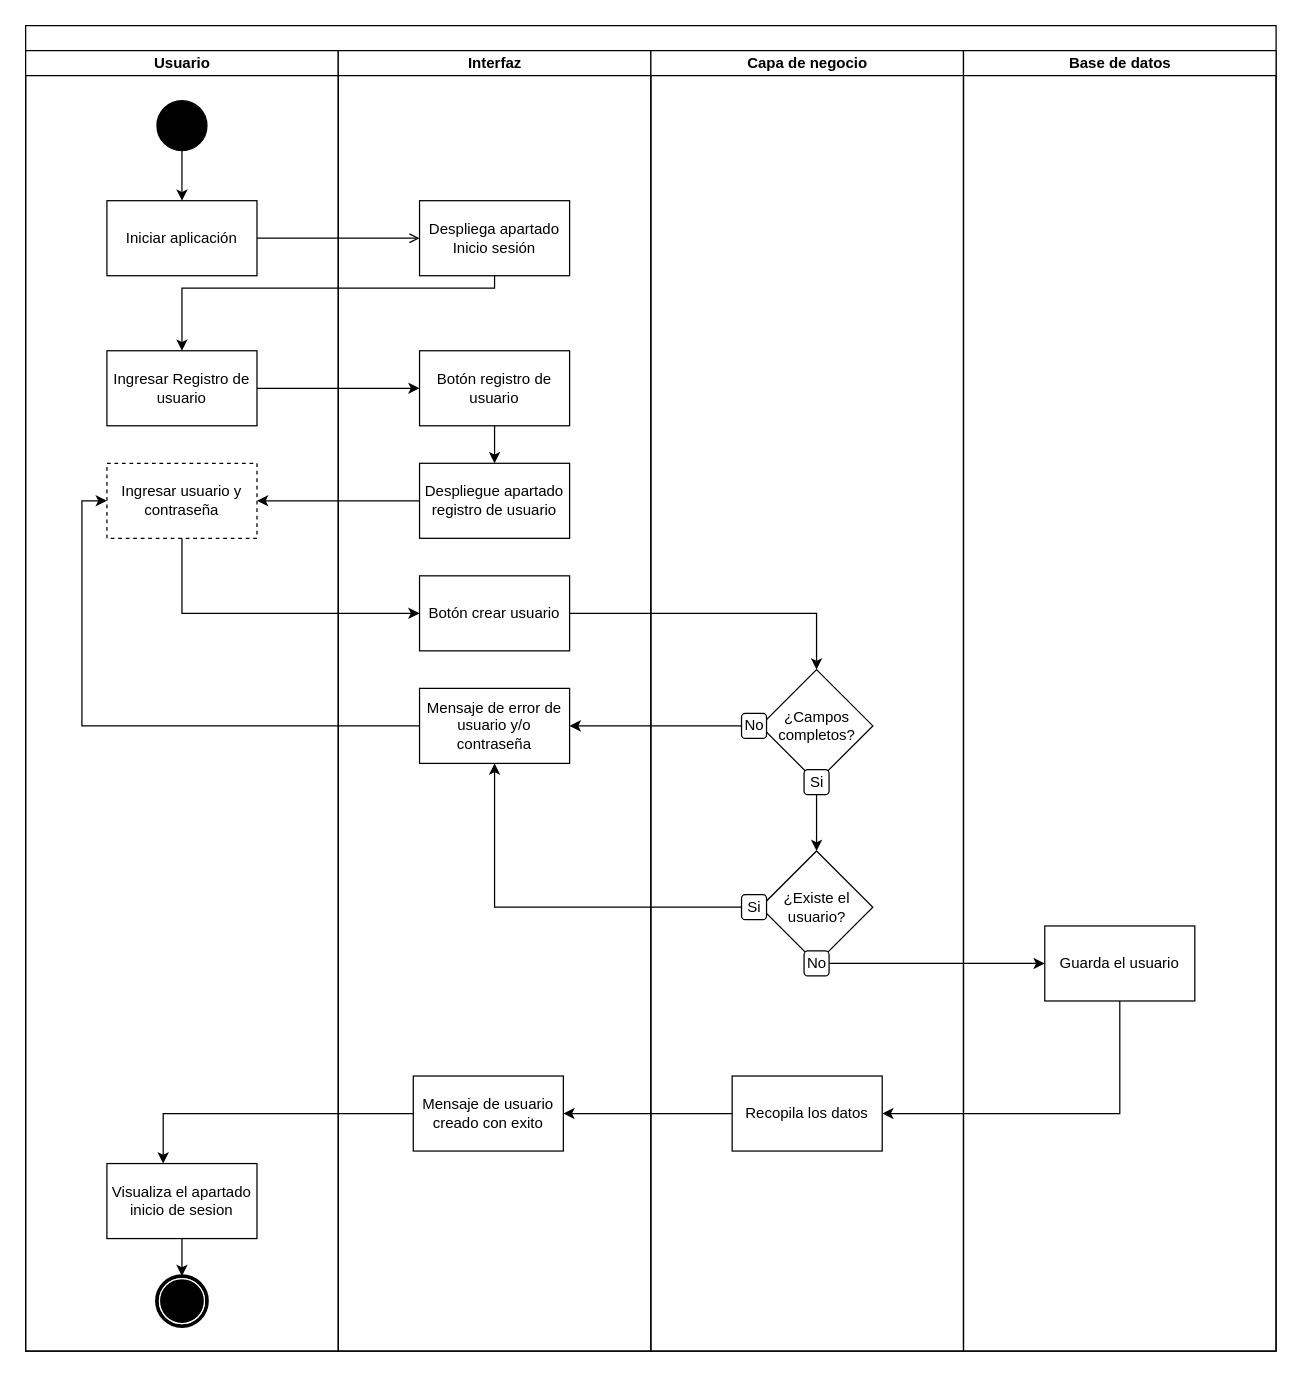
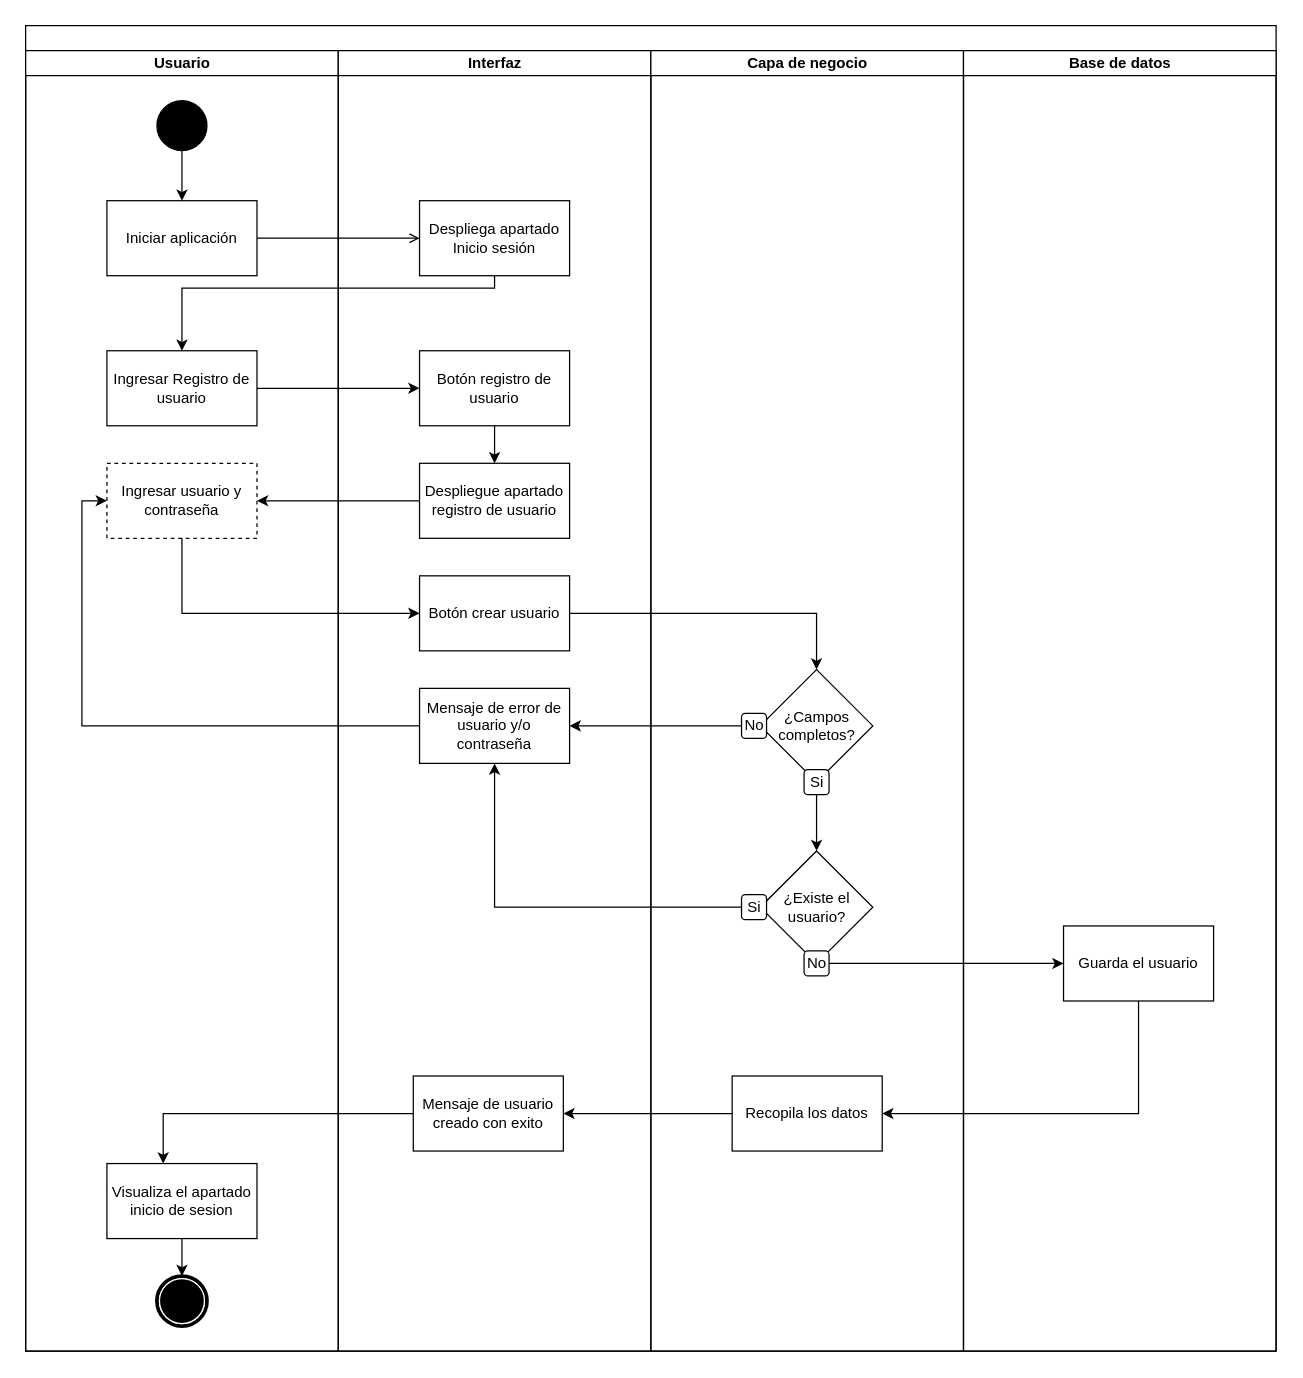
  <mxCell id="0" />
  <mxCell id="1" parent="0" />
  <mxCell id="2" value="" style="swimlane;html=1;childLayout=stackLayout;startSize=20;rounded=0;shadow=0;comic=0;labelBackgroundColor=none;strokeWidth=1;fontFamily=Verdana;fontSize=12;align=center;direction=east;" vertex="1" parent="1"><mxGeometry x="20" y="20" width="1000" height="1060" as="geometry"><mxRectangle y="20" width="70" height="30" as="alternateBounds" /></mxGeometry></mxCell>
  <mxCell id="3" value="Usuario" style="swimlane;html=1;startSize=20;" vertex="1" parent="2"><mxGeometry y="20" width="250" height="1040" as="geometry" /></mxCell>
  <mxCell id="4" style="edgeStyle=orthogonalEdgeStyle;rounded=0;orthogonalLoop=1;jettySize=auto;html=1;entryX=0.5;entryY=0;entryDx=0;entryDy=0;" edge="1" parent="3" source="5" target="7"><mxGeometry relative="1" as="geometry" /></mxCell>
  <mxCell id="5" value="" style="ellipse;whiteSpace=wrap;html=1;rounded=0;shadow=0;comic=0;labelBackgroundColor=none;strokeWidth=1;fillColor=#000000;fontFamily=Verdana;fontSize=12;align=center;" vertex="1" parent="3"><mxGeometry x="105" y="40" width="40" height="40" as="geometry" /></mxCell>
  <mxCell id="6" value="" style="shape=mxgraph.bpmn.shape;html=1;verticalLabelPosition=bottom;labelBackgroundColor=#ffffff;verticalAlign=top;perimeter=ellipsePerimeter;outline=end;symbol=terminate;rounded=0;shadow=0;comic=0;strokeWidth=1;fontFamily=Verdana;fontSize=12;align=center;" vertex="1" parent="3"><mxGeometry x="105" y="980" width="40" height="40" as="geometry" /></mxCell>
  <mxCell id="7" value="Iniciar aplicación" style="rounded=0;whiteSpace=wrap;html=1;" vertex="1" parent="3"><mxGeometry x="65" y="120" width="120" height="60" as="geometry" /></mxCell>
  <mxCell id="8" value="Ingresar Registro de usuario" style="whiteSpace=wrap;html=1;rounded=0;" vertex="1" parent="3"><mxGeometry x="65" y="240" width="120" height="60" as="geometry" /></mxCell>
  <mxCell id="9" style="edgeStyle=orthogonalEdgeStyle;rounded=0;orthogonalLoop=1;jettySize=auto;html=1;" edge="1" parent="3" source="10" target="6"><mxGeometry relative="1" as="geometry" /></mxCell>
  <mxCell id="10" value="Visualiza el apartado inicio de sesion" style="whiteSpace=wrap;html=1;rounded=0;" vertex="1" parent="3"><mxGeometry x="65" y="890" width="120" height="60" as="geometry" /></mxCell>
  <mxCell id="11" value="Ingresar usuario y contraseña" style="rounded=0;whiteSpace=wrap;html=1;dashed=1;" vertex="1" parent="3"><mxGeometry x="65" y="330" width="120" height="60" as="geometry" /></mxCell>
  <mxCell id="12" value="Interfaz" style="swimlane;html=1;startSize=20;" vertex="1" parent="2"><mxGeometry x="250" y="20" width="250" height="1040" as="geometry" /></mxCell>
  <mxCell id="13" value="Despliega apartado Inicio sesión" style="rounded=0;whiteSpace=wrap;html=1;" vertex="1" parent="12"><mxGeometry x="65" y="120" width="120" height="60" as="geometry" /></mxCell>
  <mxCell id="14" value="" style="edgeStyle=orthogonalEdgeStyle;rounded=0;orthogonalLoop=1;jettySize=auto;html=1;" edge="1" parent="12" source="15" target="18"><mxGeometry relative="1" as="geometry" /></mxCell>
  <mxCell id="15" value="Botón registro de usuario" style="whiteSpace=wrap;html=1;rounded=0;" vertex="1" parent="12"><mxGeometry x="65" y="240" width="120" height="60" as="geometry" /></mxCell>
  <mxCell id="16" value="Mensaje de error de usuario y/o contraseña" style="whiteSpace=wrap;html=1;rounded=0;" vertex="1" parent="12"><mxGeometry x="65" y="510" width="120" height="60" as="geometry" /></mxCell>
  <mxCell id="17" value="Mensaje de usuario creado con exito" style="whiteSpace=wrap;html=1;rounded=0;" vertex="1" parent="12"><mxGeometry x="60" y="820" width="120" height="60" as="geometry" /></mxCell>
  <mxCell id="18" value="Despliegue apartado registro de usuario" style="whiteSpace=wrap;html=1;rounded=0;" vertex="1" parent="12"><mxGeometry x="65" y="330" width="120" height="60" as="geometry" /></mxCell>
  <mxCell id="19" value="Botón crear usuario" style="whiteSpace=wrap;html=1;rounded=0;" vertex="1" parent="12"><mxGeometry x="65" y="420" width="120" height="60" as="geometry" /></mxCell>
  <mxCell id="20" value="Capa de negocio" style="swimlane;html=1;startSize=20;" vertex="1" parent="2"><mxGeometry x="500" y="20" width="250" height="1040" as="geometry"><mxRectangle x="500" y="20" width="40" height="970" as="alternateBounds" /></mxGeometry></mxCell>
  <mxCell id="21" value="Recopila los datos" style="whiteSpace=wrap;html=1;rounded=0;" vertex="1" parent="20"><mxGeometry x="65" y="820" width="120" height="60" as="geometry" /></mxCell>
  <mxCell id="22" value="" style="group" connectable="0" vertex="1" parent="20"><mxGeometry x="72.5" y="495" width="105" height="100" as="geometry" /></mxCell>
  <mxCell id="23" value="¿Campos completos?" style="rhombus;whiteSpace=wrap;html=1;rounded=0;" vertex="1" parent="22"><mxGeometry x="15" width="90" height="90" as="geometry" /></mxCell>
  <mxCell id="24" value="No" style="rounded=1;whiteSpace=wrap;html=1;" vertex="1" parent="22"><mxGeometry y="35" width="20" height="20" as="geometry" /></mxCell>
  <mxCell id="25" value="Si" style="rounded=1;whiteSpace=wrap;html=1;" vertex="1" parent="22"><mxGeometry x="50" y="80" width="20" height="20" as="geometry" /></mxCell>
  <mxCell id="26" style="edgeStyle=orthogonalEdgeStyle;rounded=0;orthogonalLoop=1;jettySize=auto;html=1;exitX=0.5;exitY=1;exitDx=0;exitDy=0;entryX=0.5;entryY=0;entryDx=0;entryDy=0;" edge="1" parent="20" source="25" target="28"><mxGeometry relative="1" as="geometry"><mxPoint x="132.5" y="680.0" as="targetPoint" /></mxGeometry></mxCell>
  <mxCell id="27" value="" style="group" connectable="0" vertex="1" parent="20"><mxGeometry x="72.5" y="640" width="105" height="100" as="geometry" /></mxCell>
  <mxCell id="28" value="¿Existe el usuario?" style="rhombus;whiteSpace=wrap;html=1;rounded=0;" vertex="1" parent="27"><mxGeometry x="15" width="90" height="90" as="geometry" /></mxCell>
  <mxCell id="29" value="Si" style="rounded=1;whiteSpace=wrap;html=1;" vertex="1" parent="27"><mxGeometry y="35" width="20" height="20" as="geometry" /></mxCell>
  <mxCell id="30" value="No" style="rounded=1;whiteSpace=wrap;html=1;" vertex="1" parent="27"><mxGeometry x="50" y="80" width="20" height="20" as="geometry" /></mxCell>
  <mxCell id="31" value="Base de datos" style="swimlane;html=1;startSize=20;" vertex="1" parent="2"><mxGeometry x="750" y="20" width="250" height="1040" as="geometry"><mxRectangle x="500" y="20" width="40" height="970" as="alternateBounds" /></mxGeometry></mxCell>
- <mxCell id="32" value="Guarda el usuario" style="whiteSpace=wrap;html=1;rounded=0;" vertex="1" parent="31"><mxGeometry x="65" y="700" width="120" height="60" as="geometry" /></mxCell>
+ <mxCell id="32" value="Guarda el usuario" style="whiteSpace=wrap;html=1;rounded=0;" vertex="1" parent="31"><mxGeometry x="80" y="700" width="120" height="60" as="geometry" /></mxCell>
  <mxCell id="33" style="edgeStyle=orthogonalEdgeStyle;rounded=0;orthogonalLoop=1;jettySize=auto;html=1;entryX=0;entryY=0.5;entryDx=0;entryDy=0;endArrow=open;" edge="1" parent="2" source="7" target="13"><mxGeometry relative="1" as="geometry" /></mxCell>
  <mxCell id="34" value="" style="edgeStyle=orthogonalEdgeStyle;rounded=0;orthogonalLoop=1;jettySize=auto;html=1;" edge="1" parent="2" source="13" target="8"><mxGeometry relative="1" as="geometry"><Array as="points"><mxPoint x="375" y="210" /><mxPoint x="125" y="210" /></Array></mxGeometry></mxCell>
  <mxCell id="35" value="" style="edgeStyle=orthogonalEdgeStyle;rounded=0;orthogonalLoop=1;jettySize=auto;html=1;entryX=0;entryY=0.5;entryDx=0;entryDy=0;exitX=1;exitY=0.5;exitDx=0;exitDy=0;" edge="1" parent="2" source="8" target="15"><mxGeometry relative="1" as="geometry"><mxPoint x="210" y="290" as="sourcePoint" /><Array as="points" /></mxGeometry></mxCell>
  <mxCell id="36" value="" style="edgeStyle=orthogonalEdgeStyle;rounded=0;orthogonalLoop=1;jettySize=auto;html=1;" edge="1" parent="2" source="32" target="21"><mxGeometry relative="1" as="geometry"><Array as="points"><mxPoint x="760" y="870" /><mxPoint x="760" y="870" /></Array></mxGeometry></mxCell>
  <mxCell id="37" value="" style="edgeStyle=orthogonalEdgeStyle;rounded=0;orthogonalLoop=1;jettySize=auto;html=1;" edge="1" parent="2" source="21" target="17"><mxGeometry relative="1" as="geometry" /></mxCell>
  <mxCell id="38" style="edgeStyle=orthogonalEdgeStyle;rounded=0;orthogonalLoop=1;jettySize=auto;html=1;entryX=1;entryY=0.5;entryDx=0;entryDy=0;exitX=0;exitY=0.5;exitDx=0;exitDy=0;" edge="1" parent="2" source="24" target="16"><mxGeometry relative="1" as="geometry"><mxPoint x="572.5" y="745.0" as="sourcePoint" /></mxGeometry></mxCell>
  <mxCell id="39" value="" style="edgeStyle=orthogonalEdgeStyle;rounded=0;orthogonalLoop=1;jettySize=auto;html=1;" edge="1" parent="2" source="17" target="10"><mxGeometry relative="1" as="geometry"><Array as="points"><mxPoint x="110" y="870" /></Array></mxGeometry></mxCell>
  <mxCell id="40" style="edgeStyle=orthogonalEdgeStyle;rounded=0;orthogonalLoop=1;jettySize=auto;html=1;entryX=1;entryY=0.5;entryDx=0;entryDy=0;" edge="1" parent="2" source="18" target="11"><mxGeometry relative="1" as="geometry" /></mxCell>
  <mxCell id="41" value="" style="edgeStyle=orthogonalEdgeStyle;rounded=0;orthogonalLoop=1;jettySize=auto;html=1;" edge="1" parent="2" source="11" target="19"><mxGeometry relative="1" as="geometry"><Array as="points"><mxPoint x="125" y="470" /></Array></mxGeometry></mxCell>
  <mxCell id="42" style="edgeStyle=orthogonalEdgeStyle;rounded=0;orthogonalLoop=1;jettySize=auto;html=1;entryX=0.5;entryY=0;entryDx=0;entryDy=0;" edge="1" parent="2" source="19" target="23"><mxGeometry relative="1" as="geometry" /></mxCell>
  <mxCell id="43" style="edgeStyle=orthogonalEdgeStyle;rounded=0;orthogonalLoop=1;jettySize=auto;html=1;entryX=0;entryY=0.5;entryDx=0;entryDy=0;" edge="1" parent="2" source="16" target="11"><mxGeometry relative="1" as="geometry" /></mxCell>
  <mxCell id="44" style="edgeStyle=orthogonalEdgeStyle;rounded=0;orthogonalLoop=1;jettySize=auto;html=1;entryX=0.5;entryY=1;entryDx=0;entryDy=0;" edge="1" parent="2" source="29" target="16"><mxGeometry relative="1" as="geometry" /></mxCell>
  <mxCell id="45" style="edgeStyle=orthogonalEdgeStyle;rounded=0;orthogonalLoop=1;jettySize=auto;html=1;entryX=0;entryY=0.5;entryDx=0;entryDy=0;" edge="1" parent="2" source="30" target="32"><mxGeometry relative="1" as="geometry" /></mxCell>
